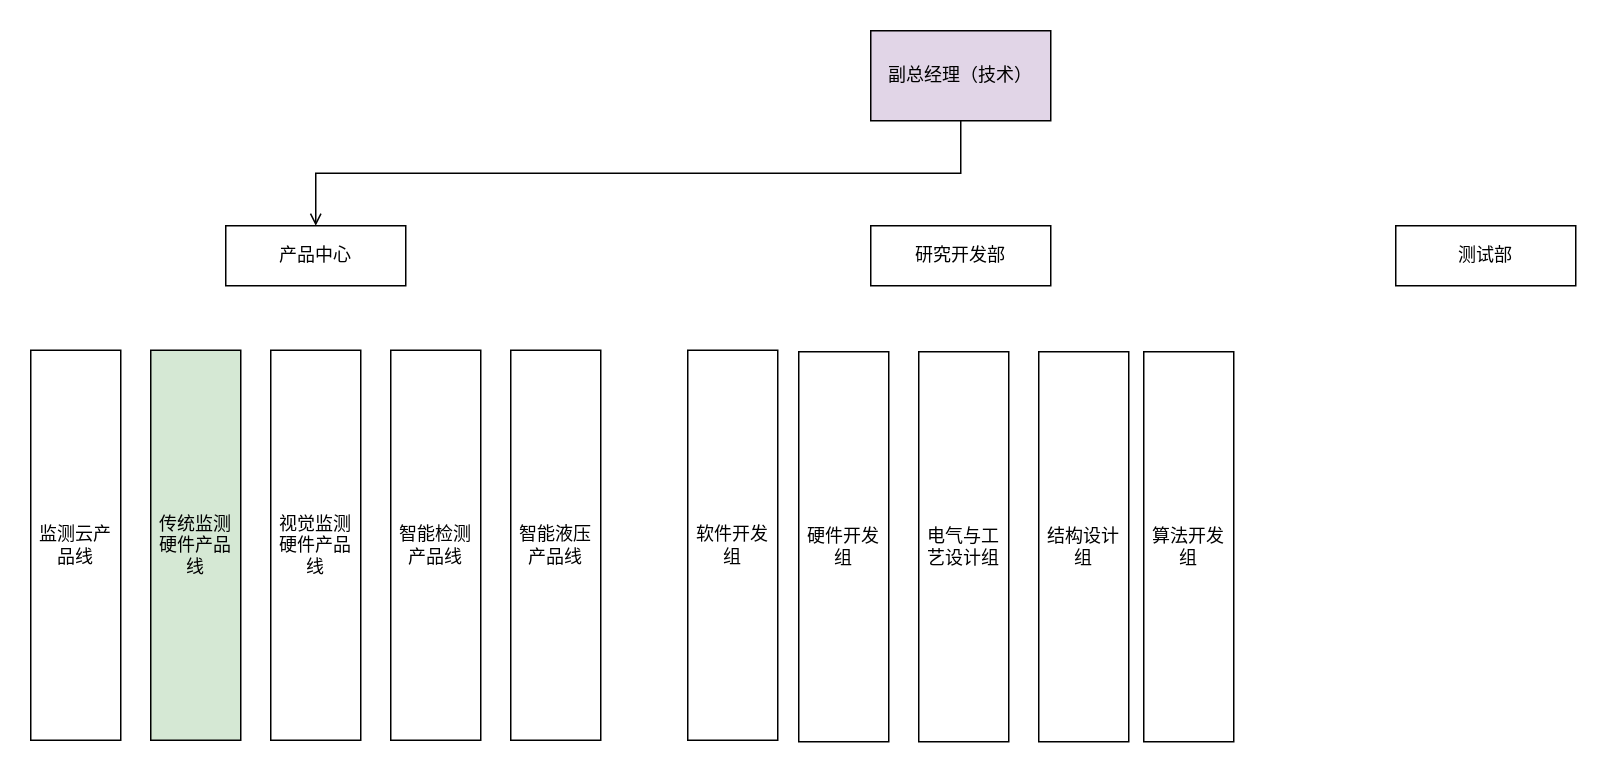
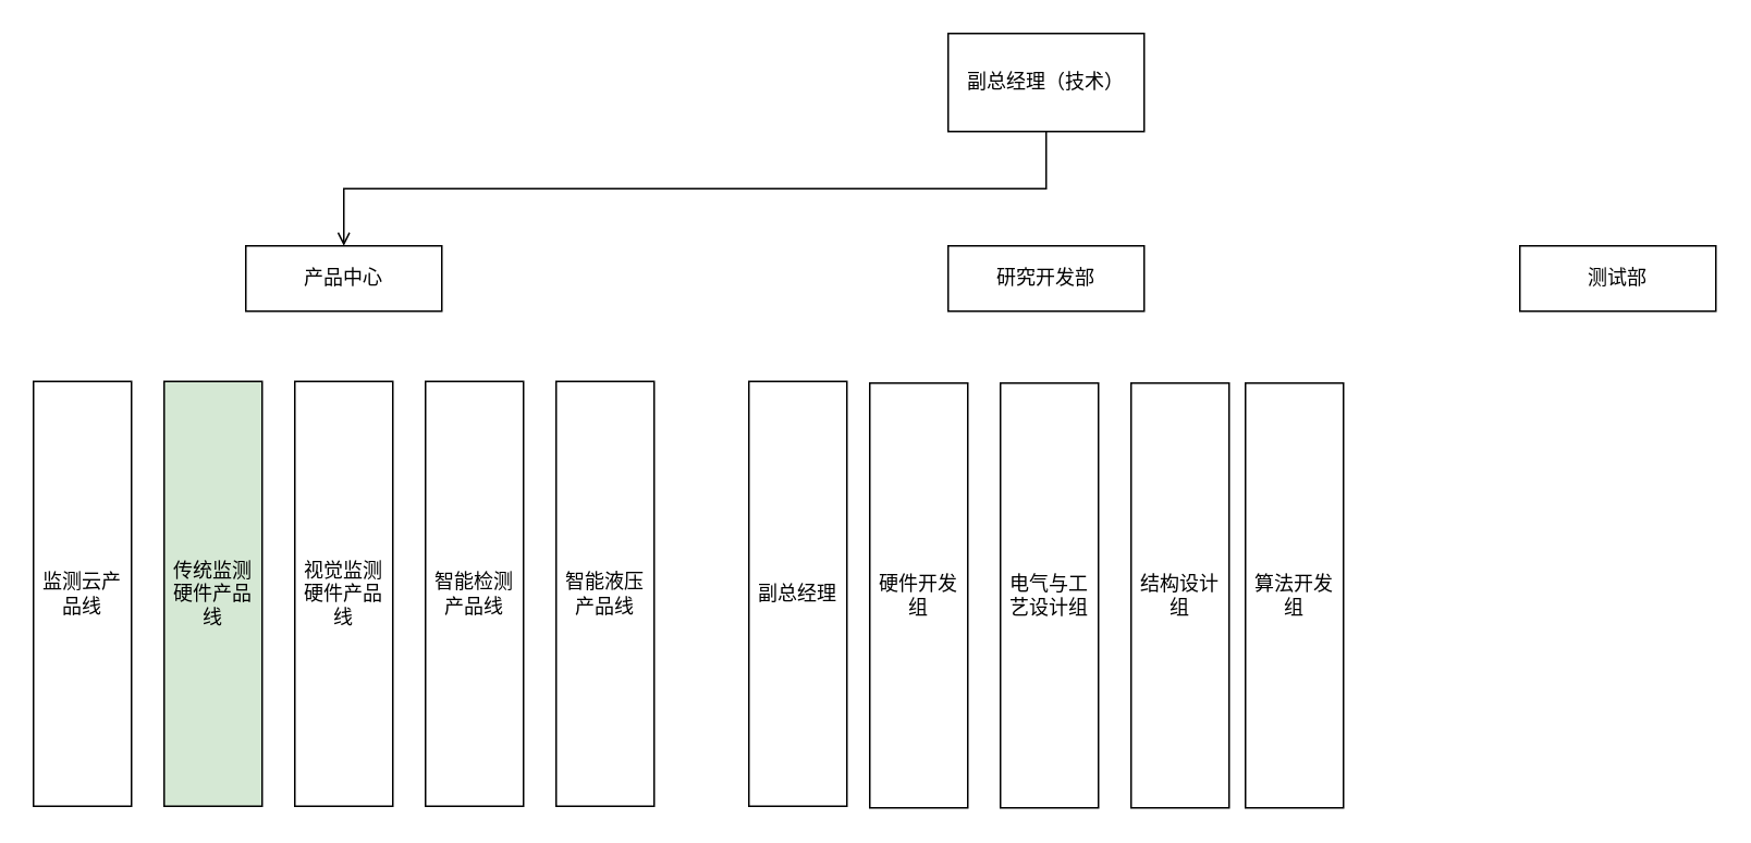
  <mxCell id="0" />
  <mxCell id="1" parent="0" />
  <mxCell id="2" style="edgeStyle=orthogonalEdgeStyle;rounded=0;orthogonalLoop=1;jettySize=auto;html=1;exitX=0.5;exitY=1;exitDx=0;exitDy=0;endArrow=open;" edge="1" parent="1" source="3" target="4"><mxGeometry relative="1" as="geometry" /></mxCell>
- <mxCell id="3" value="副总经理（技术）" style="rounded=0;whiteSpace=wrap;html=1;fillColor=#e1d5e7;" vertex="1" parent="1"><mxGeometry x="580" y="20" width="120" height="60" as="geometry" /></mxCell>
+ <mxCell id="3" value="副总经理（技术）" style="rounded=0;whiteSpace=wrap;html=1;" vertex="1" parent="1"><mxGeometry x="580" y="20" width="120" height="60" as="geometry" /></mxCell>
  <mxCell id="4" value="产品中心" style="rounded=0;whiteSpace=wrap;html=1;" vertex="1" parent="1"><mxGeometry x="150" y="150" width="120" height="40" as="geometry" /></mxCell>
  <mxCell id="5" value="研究开发部" style="rounded=0;whiteSpace=wrap;html=1;" vertex="1" parent="1"><mxGeometry x="580" y="150" width="120" height="40" as="geometry" /></mxCell>
  <mxCell id="6" value="测试部" style="rounded=0;whiteSpace=wrap;html=1;" vertex="1" parent="1"><mxGeometry x="930" y="150" width="120" height="40" as="geometry" /></mxCell>
  <mxCell id="7" value="监测云产品线" style="rounded=0;whiteSpace=wrap;html=1;" vertex="1" parent="1"><mxGeometry x="20" y="233" width="60" height="260" as="geometry" /></mxCell>
  <mxCell id="8" value="传统监测硬件产品线" style="rounded=0;whiteSpace=wrap;html=1;fillColor=#d5e8d4;" vertex="1" parent="1"><mxGeometry x="100" y="233" width="60" height="260" as="geometry" /></mxCell>
  <mxCell id="9" value="视觉监测硬件产品线" style="rounded=0;whiteSpace=wrap;html=1;" vertex="1" parent="1"><mxGeometry x="180" y="233" width="60" height="260" as="geometry" /></mxCell>
  <mxCell id="10" value="智能检测产品线" style="rounded=0;whiteSpace=wrap;html=1;" vertex="1" parent="1"><mxGeometry x="260" y="233" width="60" height="260" as="geometry" /></mxCell>
  <mxCell id="11" value="智能液压产品线" style="rounded=0;whiteSpace=wrap;html=1;" vertex="1" parent="1"><mxGeometry x="340" y="233" width="60" height="260" as="geometry" /></mxCell>
- <mxCell id="12" value="软件开发组" style="rounded=0;whiteSpace=wrap;html=1;" vertex="1" parent="1"><mxGeometry x="458" y="233" width="60" height="260" as="geometry" /></mxCell>
+ <mxCell id="12" value="副总经理" style="rounded=0;whiteSpace=wrap;html=1;" vertex="1" parent="1"><mxGeometry x="458" y="233" width="60" height="260" as="geometry" /></mxCell>
  <mxCell id="13" value="硬件开发组" style="rounded=0;whiteSpace=wrap;html=1;" vertex="1" parent="1"><mxGeometry x="532" y="234" width="60" height="260" as="geometry" /></mxCell>
  <mxCell id="14" value="电气与工艺设计组" style="rounded=0;whiteSpace=wrap;html=1;" vertex="1" parent="1"><mxGeometry x="612" y="234" width="60" height="260" as="geometry" /></mxCell>
  <mxCell id="15" value="结构设计组" style="rounded=0;whiteSpace=wrap;html=1;" vertex="1" parent="1"><mxGeometry x="692" y="234" width="60" height="260" as="geometry" /></mxCell>
  <mxCell id="16" value="算法开发组" style="rounded=0;whiteSpace=wrap;html=1;" vertex="1" parent="1"><mxGeometry x="762" y="234" width="60" height="260" as="geometry" /></mxCell>
